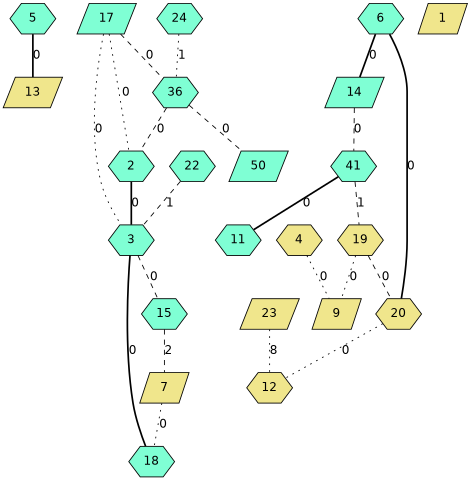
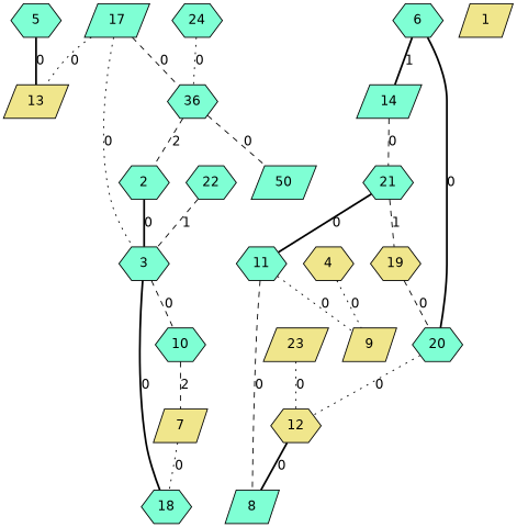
  graph {
    fontname="DejaVu Sans"
    node [fillcolor=aquamarine fontname="DejaVu Sans" shape=hexagon style=filled]
    edge [fontname="DejaVu Sans" style=dashed]
    13 [fillcolor=khaki shape=parallelogram]
    5
    3
-   15
+   15 [label=10]
    18
    7 [fillcolor=khaki shape=parallelogram]
    14 [shape=parallelogram]
    6
-   20 [fillcolor=khaki]
-   21 [label=41]
+   20
+   21
    12 [fillcolor=khaki]
    11
    19 [fillcolor=khaki]
+   8 [shape=parallelogram]
    9 [fillcolor=khaki shape=parallelogram]
    n16 [label=36]
    n17 [label=50 shape=parallelogram]
    2
    4 [fillcolor=khaki]
    17 [shape=parallelogram]
    22
    1 [fillcolor=khaki shape=parallelogram]
    23 [fillcolor=khaki shape=parallelogram]
    24
    5 -- 13 [label=0 style=bold]
    3 -- 15 [label=0]
    3 -- 18 [label=0 style=bold]
    15 -- 7 [label=2]
    7 -- 18 [label=0 style=dotted]
    14 -- 21 [label=0]
-   6 -- 14 [label=0 style=bold]
+   6 -- 14 [label=1 style=bold]
    6 -- 20 [label=0 style=bold]
    20 -- 12 [label=0 style=dotted]
    21 -- 11 [label=0 style=bold]
    21 -- 19 [label=1]
-   19 -- 9 [label=0 style=dotted]
+   12 -- 8 [label=0 style=bold]
+   11 -- 8 [label=0]
+   11 -- 9 [label=0 style=dotted]
    19 -- 20 [label=0]
    n16 -- n17 [label=0]
-   n16 -- 2 [label=0]
+   n16 -- 2 [label=2]
    2 -- 3 [label=0 style=bold]
    4 -- 9 [label=0 style=dotted]
    17 -- 3 [label=0 style=dotted]
    17 -- n16 [label=0]
-   17 -- 2 [label=0 style=dotted]
+   17 -- 13 [label=0 style=dotted]
    22 -- 3 [label=1]
-   23 -- 12 [label=8 style=dotted]
-   24 -- n16 [label=1 style=dotted]
+   23 -- 12 [label=0 style=dotted]
+   24 -- n16 [label=0 style=dotted]
  }
